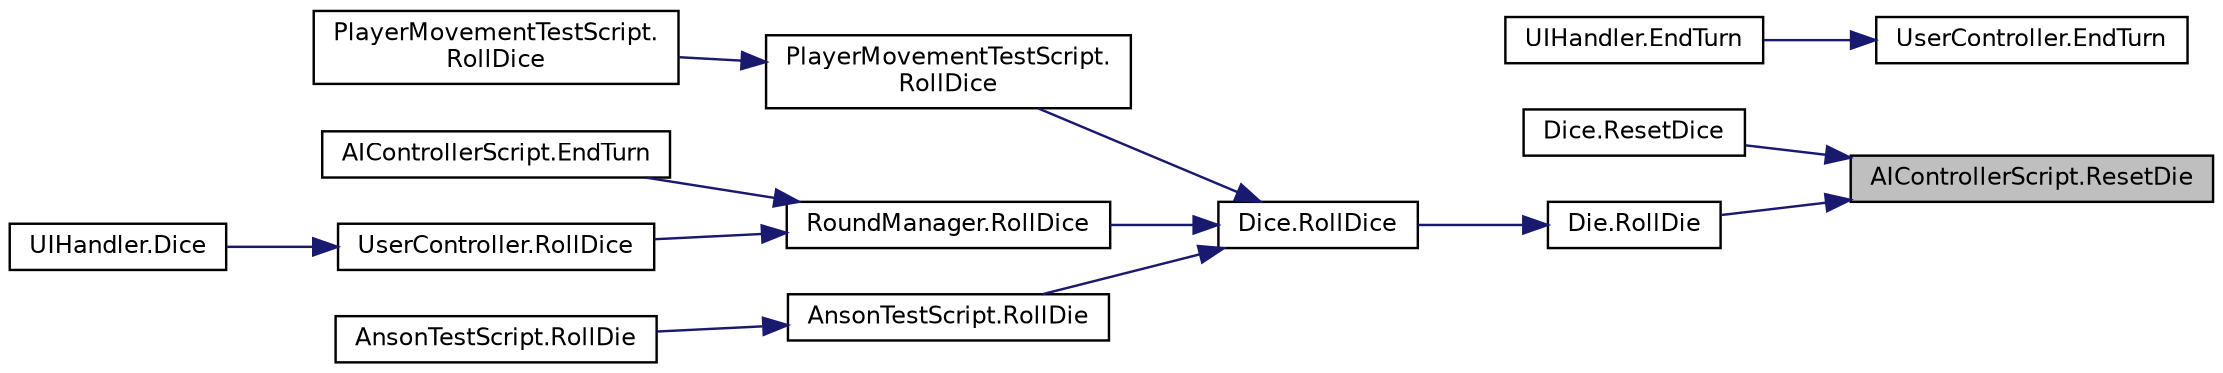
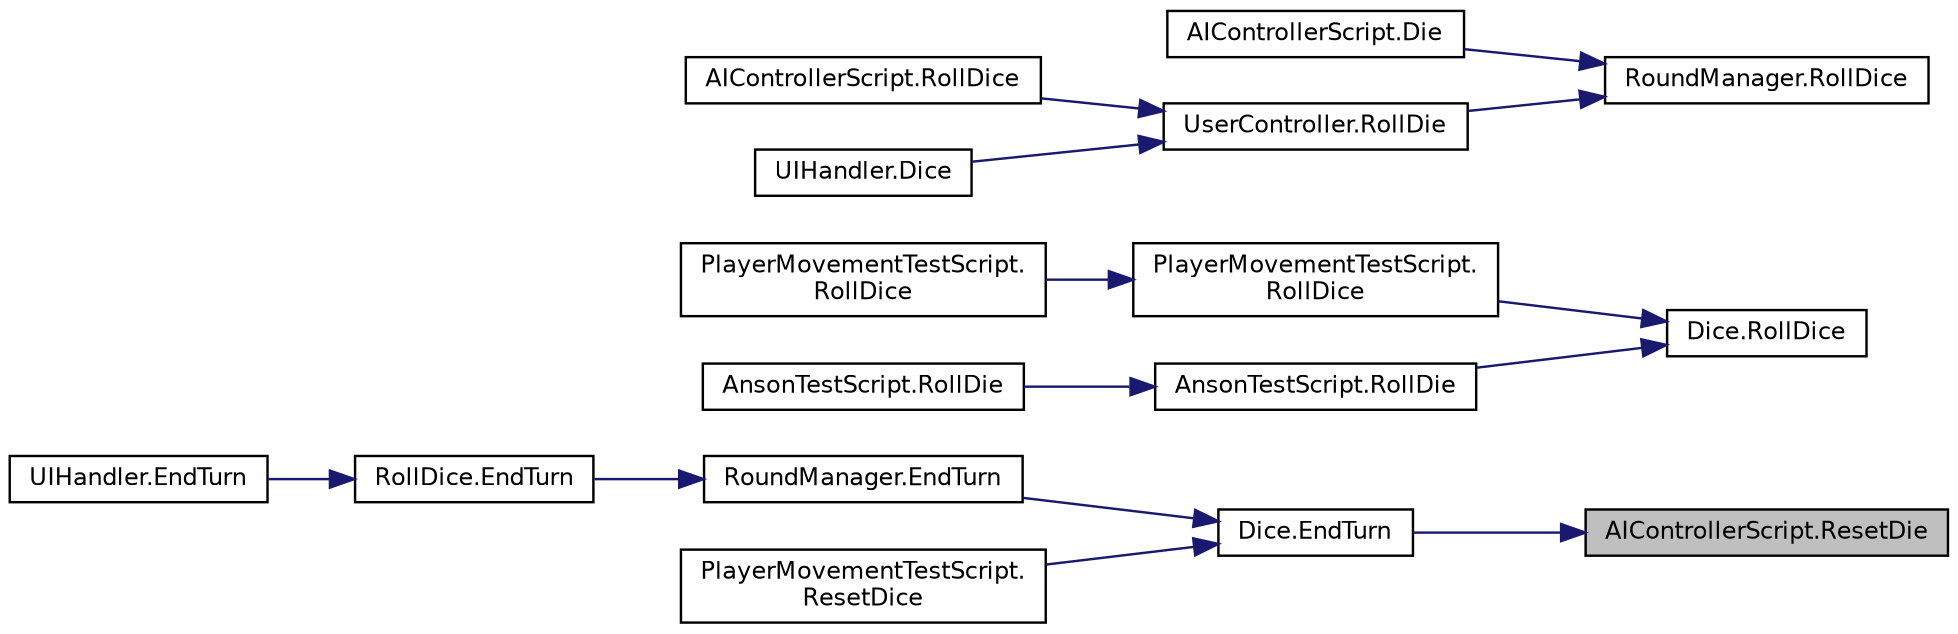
  digraph {
    rankdir=RL
    node [color=black fillcolor=white fontname=Helvetica fontsize=10 shape=record style=filled]
    edge [color=midnightblue dir=back fontname=Helvetica fontsize=10 labelfontname=Helvetica labelfontsize=10 style=solid]
    n1 [fillcolor=grey75 fontcolor=black height=0.2 label="AIControllerScript.ResetDie" width=0.4]
-   n2 [height=0.2 label="Dice.ResetDice" width=0.4]
-   n3 [height=0.2 label="Die.RollDie" width=0.4]
+   n2 [height=0.2 label="Dice.EndTurn" width=0.4]
+   n4 [height=0.2 label="RoundManager.EndTurn" width=0.4]
+   n5 [height=0.2 label="PlayerMovementTestScript.\lResetDice" width=0.4]
    n6 [height=0.2 label="Dice.RollDice" width=0.4]
-   n7 [height=0.2 label="UserController.EndTurn" width=0.4]
+   n7 [height=0.2 label="RollDice.EndTurn" width=0.4]
    n8 [height=0.2 label="UIHandler.EndTurn" width=0.4]
-   n9 [height=0.2 label="AIControllerScript.EndTurn" width=0.4]
+   n9 [height=0.2 label="AIControllerScript.Die" width=0.4]
    n10 [height=0.2 label="PlayerMovementTestScript.\lRollDice" width=0.4]
    n11 [height=0.2 label="RoundManager.RollDice" width=0.4]
    n12 [height=0.2 label="AnsonTestScript.RollDie" width=0.4]
    n13 [height=0.2 label="PlayerMovementTestScript.\lRollDice" width=0.4]
-   n14 [height=0.2 label="UserController.RollDice" width=0.4]
+   n14 [height=0.2 label="UserController.RollDie" width=0.4]
    n15 [height=0.2 label="AnsonTestScript.RollDie" width=0.4]
+   n16 [height=0.2 label="AIControllerScript.RollDice" width=0.4]
    n17 [height=0.2 label="UIHandler.Dice" width=0.4]
    n1 -> n2
-   n1 -> n3
-   n3 -> n6
+   n2 -> n4
+   n2 -> n5
+   n4 -> n7
    n6 -> n10
-   n6 -> n11
    n6 -> n12
    n7 -> n8
    n10 -> n13
    n11 -> n9
    n11 -> n14
    n12 -> n15
+   n14 -> n16
    n14 -> n17
  }
